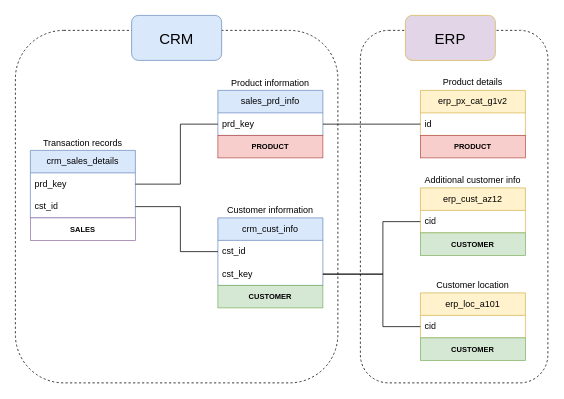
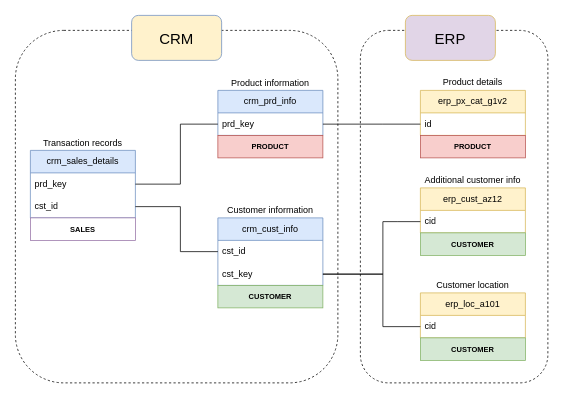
  <mxCell id="0" />
  <mxCell id="1" parent="0" />
  <mxCell id="2" value="" style="rounded=1;whiteSpace=wrap;html=1;fillColor=none;dashed=1;" parent="1" vertex="1"><mxGeometry x="480" y="40" width="250" height="470" as="geometry" /></mxCell>
  <mxCell id="3" value="" style="rounded=1;whiteSpace=wrap;html=1;fillColor=none;dashed=1;" parent="1" vertex="1"><mxGeometry x="20" y="40" width="430" height="470" as="geometry" /></mxCell>
  <mxCell id="4" value="crm_cust_info" style="swimlane;fontStyle=0;childLayout=stackLayout;horizontal=1;startSize=30;horizontalStack=0;resizeParent=1;resizeParentMax=0;resizeLast=0;collapsible=1;marginBottom=0;whiteSpace=wrap;html=1;fillColor=#dae8fc;strokeColor=#6c8ebf;" parent="1" vertex="1"><mxGeometry x="290" y="290" width="140" height="90" as="geometry" /></mxCell>
  <mxCell id="5" value="cst_id" style="text;strokeColor=none;fillColor=none;align=left;verticalAlign=middle;spacingLeft=4;spacingRight=4;overflow=hidden;points=[[0,0.5],[1,0.5]];portConstraint=eastwest;rotatable=0;whiteSpace=wrap;html=1;" parent="4" vertex="1"><mxGeometry y="30" width="140" height="30" as="geometry" /></mxCell>
  <mxCell id="6" value="cst_key" style="text;strokeColor=none;fillColor=none;align=left;verticalAlign=middle;spacingLeft=4;spacingRight=4;overflow=hidden;points=[[0,0.5],[1,0.5]];portConstraint=eastwest;rotatable=0;whiteSpace=wrap;html=1;" parent="4" vertex="1"><mxGeometry y="60" width="140" height="30" as="geometry" /></mxCell>
- <mxCell id="7" value="sales_prd_info" style="swimlane;fontStyle=0;childLayout=stackLayout;horizontal=1;startSize=30;horizontalStack=0;resizeParent=1;resizeParentMax=0;resizeLast=0;collapsible=1;marginBottom=0;whiteSpace=wrap;html=1;fillColor=#dae8fc;strokeColor=#6c8ebf;" parent="1" vertex="1"><mxGeometry x="290" y="120" width="140" height="60" as="geometry" /></mxCell>
+ <mxCell id="7" value="crm_prd_info" style="swimlane;fontStyle=0;childLayout=stackLayout;horizontal=1;startSize=30;horizontalStack=0;resizeParent=1;resizeParentMax=0;resizeLast=0;collapsible=1;marginBottom=0;whiteSpace=wrap;html=1;fillColor=#dae8fc;strokeColor=#6c8ebf;" parent="1" vertex="1"><mxGeometry x="290" y="120" width="140" height="60" as="geometry" /></mxCell>
  <mxCell id="8" value="prd_key" style="text;strokeColor=none;fillColor=none;align=left;verticalAlign=middle;spacingLeft=4;spacingRight=4;overflow=hidden;points=[[0,0.5],[1,0.5]];portConstraint=eastwest;rotatable=0;whiteSpace=wrap;html=1;" parent="7" vertex="1"><mxGeometry y="30" width="140" height="30" as="geometry" /></mxCell>
  <mxCell id="9" value="crm_sales_details" style="swimlane;fontStyle=0;childLayout=stackLayout;horizontal=1;startSize=30;horizontalStack=0;resizeParent=1;resizeParentMax=0;resizeLast=0;collapsible=1;marginBottom=0;whiteSpace=wrap;html=1;fillColor=#dae8fc;strokeColor=#6c8ebf;" parent="1" vertex="1"><mxGeometry x="40" y="200" width="140" height="90" as="geometry" /></mxCell>
  <mxCell id="10" value="prd_key" style="text;strokeColor=none;fillColor=none;align=left;verticalAlign=middle;spacingLeft=4;spacingRight=4;overflow=hidden;points=[[0,0.5],[1,0.5]];portConstraint=eastwest;rotatable=0;whiteSpace=wrap;html=1;" parent="9" vertex="1"><mxGeometry y="30" width="140" height="30" as="geometry" /></mxCell>
  <mxCell id="11" value="cst_id" style="text;strokeColor=none;fillColor=none;align=left;verticalAlign=middle;spacingLeft=4;spacingRight=4;overflow=hidden;points=[[0,0.5],[1,0.5]];portConstraint=eastwest;rotatable=0;whiteSpace=wrap;html=1;" parent="9" vertex="1"><mxGeometry y="60" width="140" height="30" as="geometry" /></mxCell>
  <mxCell id="12" value="erp_cust_az12" style="swimlane;fontStyle=0;childLayout=stackLayout;horizontal=1;startSize=30;horizontalStack=0;resizeParent=1;resizeParentMax=0;resizeLast=0;collapsible=1;marginBottom=0;whiteSpace=wrap;html=1;fillColor=#fff2cc;strokeColor=#d6b656;" parent="1" vertex="1"><mxGeometry x="560" y="250" width="140" height="60" as="geometry" /></mxCell>
  <mxCell id="13" value="cid" style="text;strokeColor=none;fillColor=none;align=left;verticalAlign=middle;spacingLeft=4;spacingRight=4;overflow=hidden;points=[[0,0.5],[1,0.5]];portConstraint=eastwest;rotatable=0;whiteSpace=wrap;html=1;" parent="12" vertex="1"><mxGeometry y="30" width="140" height="30" as="geometry" /></mxCell>
  <mxCell id="14" value="erp_px_cat_g1v2" style="swimlane;fontStyle=0;childLayout=stackLayout;horizontal=1;startSize=30;horizontalStack=0;resizeParent=1;resizeParentMax=0;resizeLast=0;collapsible=1;marginBottom=0;whiteSpace=wrap;html=1;fillColor=#fff2cc;strokeColor=#d6b656;" parent="1" vertex="1"><mxGeometry x="560" y="120" width="140" height="60" as="geometry" /></mxCell>
  <mxCell id="15" value="id" style="text;strokeColor=none;fillColor=none;align=left;verticalAlign=middle;spacingLeft=4;spacingRight=4;overflow=hidden;points=[[0,0.5],[1,0.5]];portConstraint=eastwest;rotatable=0;whiteSpace=wrap;html=1;" parent="14" vertex="1"><mxGeometry y="30" width="140" height="30" as="geometry" /></mxCell>
  <mxCell id="16" value="erp_loc_a101" style="swimlane;fontStyle=0;childLayout=stackLayout;horizontal=1;startSize=30;horizontalStack=0;resizeParent=1;resizeParentMax=0;resizeLast=0;collapsible=1;marginBottom=0;whiteSpace=wrap;html=1;fillColor=#fff2cc;strokeColor=#d6b656;" parent="1" vertex="1"><mxGeometry x="560" y="390" width="140" height="60" as="geometry" /></mxCell>
  <mxCell id="17" value="cid" style="text;strokeColor=none;fillColor=none;align=left;verticalAlign=middle;spacingLeft=4;spacingRight=4;overflow=hidden;points=[[0,0.5],[1,0.5]];portConstraint=eastwest;rotatable=0;whiteSpace=wrap;html=1;" parent="16" vertex="1"><mxGeometry y="30" width="140" height="30" as="geometry" /></mxCell>
- <mxCell id="18" value="&lt;font style=&quot;font-size: 20px;&quot;&gt;CRM&lt;/font&gt;" style="rounded=1;whiteSpace=wrap;html=1;fillColor=#dae8fc;strokeColor=#6c8ebf;" parent="1" vertex="1"><mxGeometry x="175" y="20" width="120" height="60" as="geometry" /></mxCell>
+ <mxCell id="18" value="&lt;font style=&quot;font-size: 20px;&quot;&gt;CRM&lt;/font&gt;" style="rounded=1;whiteSpace=wrap;html=1;fillColor=#fff2cc;strokeColor=#6c8ebf;" parent="1" vertex="1"><mxGeometry x="175" y="20" width="120" height="60" as="geometry" /></mxCell>
  <mxCell id="19" value="&lt;font style=&quot;font-size: 20px;&quot;&gt;ERP&lt;/font&gt;" style="rounded=1;whiteSpace=wrap;html=1;fillColor=#e1d5e7;strokeColor=#d6b656;" parent="1" vertex="1"><mxGeometry x="540" y="20" width="120" height="60" as="geometry" /></mxCell>
  <mxCell id="20" value="&lt;font size=&quot;1&quot;&gt;&lt;b&gt;SALES&lt;/b&gt;&lt;/font&gt;" style="rounded=0;whiteSpace=wrap;html=1;fillColor=#ffffff;strokeColor=#9673a6;" vertex="1" parent="1"><mxGeometry x="40" y="290" width="140" height="30" as="geometry" /></mxCell>
  <mxCell id="21" value="&lt;font size=&quot;1&quot;&gt;&lt;b&gt;CUSTOMER&lt;/b&gt;&lt;/font&gt;" style="rounded=0;whiteSpace=wrap;html=1;fillColor=#d5e8d4;strokeColor=#82b366;" vertex="1" parent="1"><mxGeometry x="290" y="380" width="140" height="30" as="geometry" /></mxCell>
  <mxCell id="22" value="&lt;font size=&quot;1&quot;&gt;&lt;b&gt;CUSTOMER&lt;/b&gt;&lt;/font&gt;" style="rounded=0;whiteSpace=wrap;html=1;fillColor=#d5e8d4;strokeColor=#82b366;" vertex="1" parent="1"><mxGeometry x="560" y="450" width="140" height="30" as="geometry" /></mxCell>
  <mxCell id="23" value="&lt;font size=&quot;1&quot;&gt;&lt;b&gt;CUSTOMER&lt;/b&gt;&lt;/font&gt;" style="rounded=0;whiteSpace=wrap;html=1;fillColor=#d5e8d4;strokeColor=#82b366;" vertex="1" parent="1"><mxGeometry x="560" y="310" width="140" height="30" as="geometry" /></mxCell>
  <mxCell id="24" value="&lt;font size=&quot;1&quot;&gt;&lt;b&gt;PRODUCT&lt;/b&gt;&lt;/font&gt;" style="rounded=0;whiteSpace=wrap;html=1;fillColor=#f8cecc;strokeColor=#b85450;" vertex="1" parent="1"><mxGeometry x="290" y="180" width="140" height="30" as="geometry" /></mxCell>
  <mxCell id="25" value="&lt;font size=&quot;1&quot;&gt;&lt;b&gt;PRODUCT&lt;/b&gt;&lt;/font&gt;" style="rounded=0;whiteSpace=wrap;html=1;fillColor=#f8cecc;strokeColor=#b85450;" vertex="1" parent="1"><mxGeometry x="560" y="180" width="140" height="30" as="geometry" /></mxCell>
  <mxCell id="26" value="" style="endArrow=none;html=1;rounded=0;entryX=0;entryY=0.5;entryDx=0;entryDy=0;exitX=1;exitY=0.5;exitDx=0;exitDy=0;" edge="1" parent="1" source="10" target="8"><mxGeometry width="50" height="50" relative="1" as="geometry"><mxPoint x="210" y="230" as="sourcePoint" /><mxPoint x="260" y="180" as="targetPoint" /><Array as="points"><mxPoint x="240" y="245" /><mxPoint x="240" y="165" /></Array></mxGeometry></mxCell>
  <mxCell id="27" value="" style="endArrow=none;html=1;rounded=0;exitX=1;exitY=0.5;exitDx=0;exitDy=0;entryX=0;entryY=0.5;entryDx=0;entryDy=0;" edge="1" parent="1" source="11" target="5"><mxGeometry width="50" height="50" relative="1" as="geometry"><mxPoint x="100" y="450" as="sourcePoint" /><mxPoint x="320" y="443" as="targetPoint" /><Array as="points"><mxPoint x="240" y="275" /><mxPoint x="240" y="335" /></Array></mxGeometry></mxCell>
  <mxCell id="28" value="" style="endArrow=none;html=1;rounded=0;exitX=1;exitY=0.5;exitDx=0;exitDy=0;entryX=0;entryY=0.5;entryDx=0;entryDy=0;" edge="1" parent="1" source="6" target="17"><mxGeometry width="50" height="50" relative="1" as="geometry"><mxPoint x="490" y="370" as="sourcePoint" /><mxPoint x="600" y="430" as="targetPoint" /><Array as="points"><mxPoint x="510" y="365" /><mxPoint x="510" y="435" /></Array></mxGeometry></mxCell>
  <mxCell id="29" value="" style="endArrow=none;html=1;rounded=0;exitX=1;exitY=0.5;exitDx=0;exitDy=0;entryX=0;entryY=0.5;entryDx=0;entryDy=0;" edge="1" parent="1" source="6" target="13"><mxGeometry width="50" height="50" relative="1" as="geometry"><mxPoint x="500" y="310" as="sourcePoint" /><mxPoint x="580" y="370" as="targetPoint" /><Array as="points"><mxPoint x="510" y="365" /><mxPoint x="510" y="295" /><mxPoint x="530" y="295" /></Array></mxGeometry></mxCell>
  <mxCell id="30" value="" style="endArrow=none;html=1;rounded=0;exitX=1;exitY=0.5;exitDx=0;exitDy=0;entryX=0;entryY=0.5;entryDx=0;entryDy=0;" edge="1" parent="1" source="8" target="15"><mxGeometry width="50" height="50" relative="1" as="geometry"><mxPoint x="520" y="160" as="sourcePoint" /><mxPoint x="630" y="220" as="targetPoint" /><Array as="points"><mxPoint x="510" y="165" /></Array></mxGeometry></mxCell>
  <mxCell id="31" value="Product details" style="text;html=1;align=center;verticalAlign=middle;whiteSpace=wrap;rounded=0;" vertex="1" parent="1"><mxGeometry x="565" y="94" width="130" height="30" as="geometry" /></mxCell>
  <mxCell id="32" value="Additional customer info" style="text;html=1;align=center;verticalAlign=middle;whiteSpace=wrap;rounded=0;" vertex="1" parent="1"><mxGeometry x="555" y="225" width="150" height="30" as="geometry" /></mxCell>
  <mxCell id="33" value="Customer location" style="text;html=1;align=center;verticalAlign=middle;whiteSpace=wrap;rounded=0;" vertex="1" parent="1"><mxGeometry x="565" y="365" width="130" height="30" as="geometry" /></mxCell>
  <mxCell id="34" value="Customer information" style="text;html=1;align=center;verticalAlign=middle;whiteSpace=wrap;rounded=0;" vertex="1" parent="1"><mxGeometry x="295" y="265" width="130" height="30" as="geometry" /></mxCell>
  <mxCell id="35" value="Product information" style="text;html=1;align=center;verticalAlign=middle;whiteSpace=wrap;rounded=0;" vertex="1" parent="1"><mxGeometry x="295" y="95" width="130" height="30" as="geometry" /></mxCell>
  <mxCell id="36" value="Transaction records" style="text;html=1;align=center;verticalAlign=middle;whiteSpace=wrap;rounded=0;" vertex="1" parent="1"><mxGeometry x="45" y="175" width="130" height="30" as="geometry" /></mxCell>
